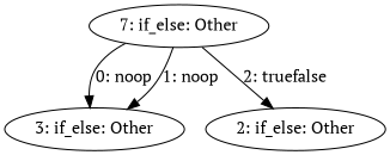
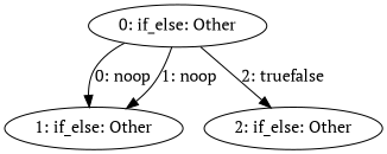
  digraph {
    fontname="PT Serif"
    node [fontname="PT Serif"]
    edge [fontname="PT Serif"]
-   n1 [label="7: if_else: Other"]
-   n2 [label="3: if_else: Other"]
+   n1 [label="0: if_else: Other"]
+   n2 [label="1: if_else: Other"]
    n3 [label="2: if_else: Other"]
    n1 -> n2 [label="0: noop"]
    n1 -> n2 [label="1: noop"]
    n1 -> n3 [label="2: truefalse"]
  }
